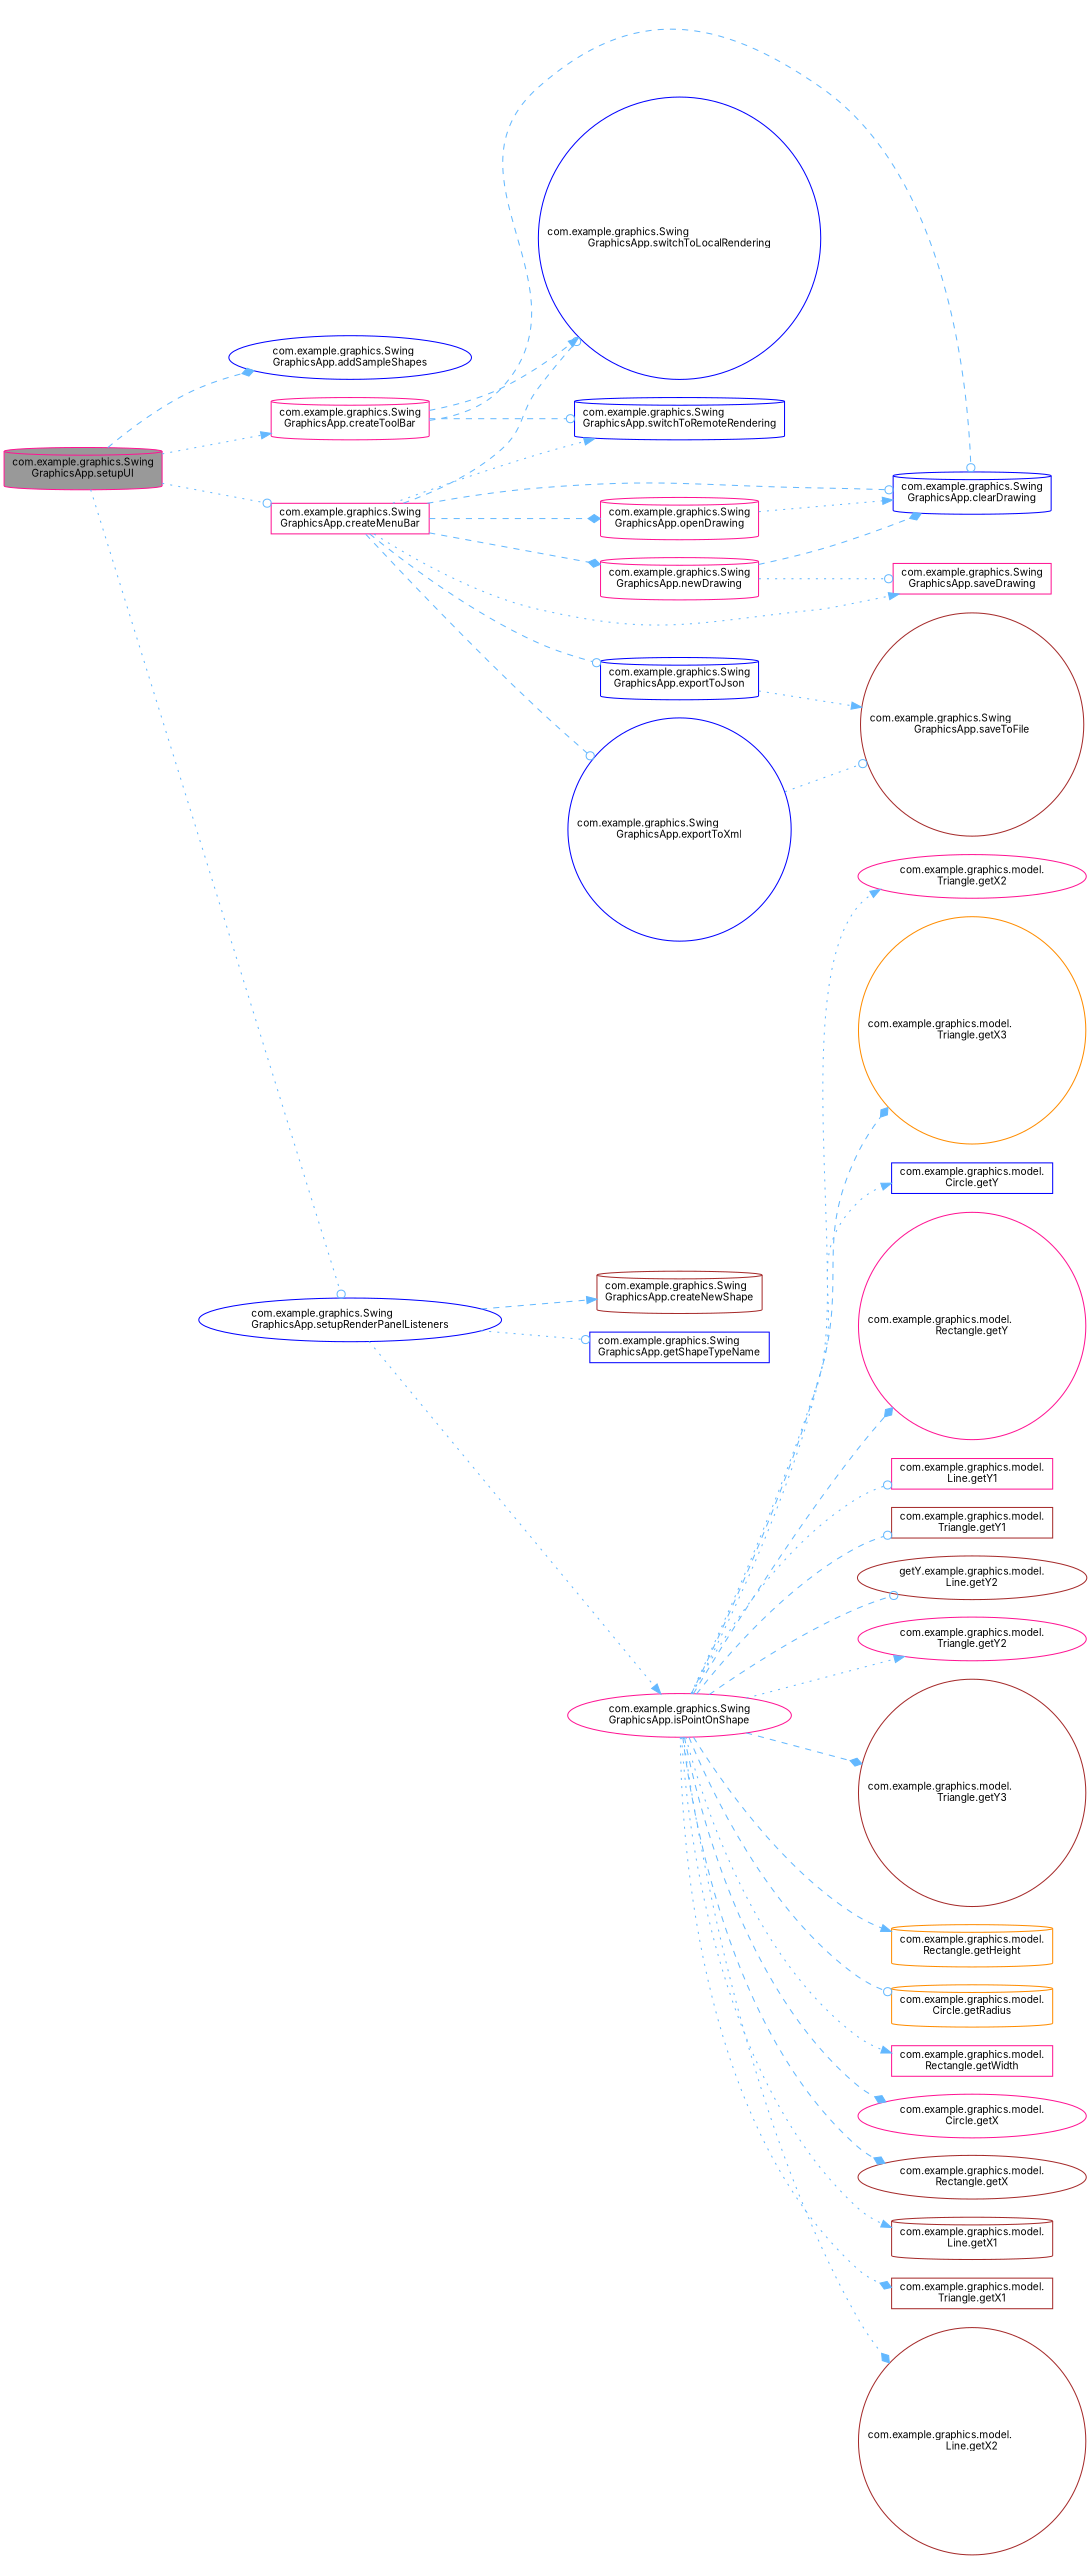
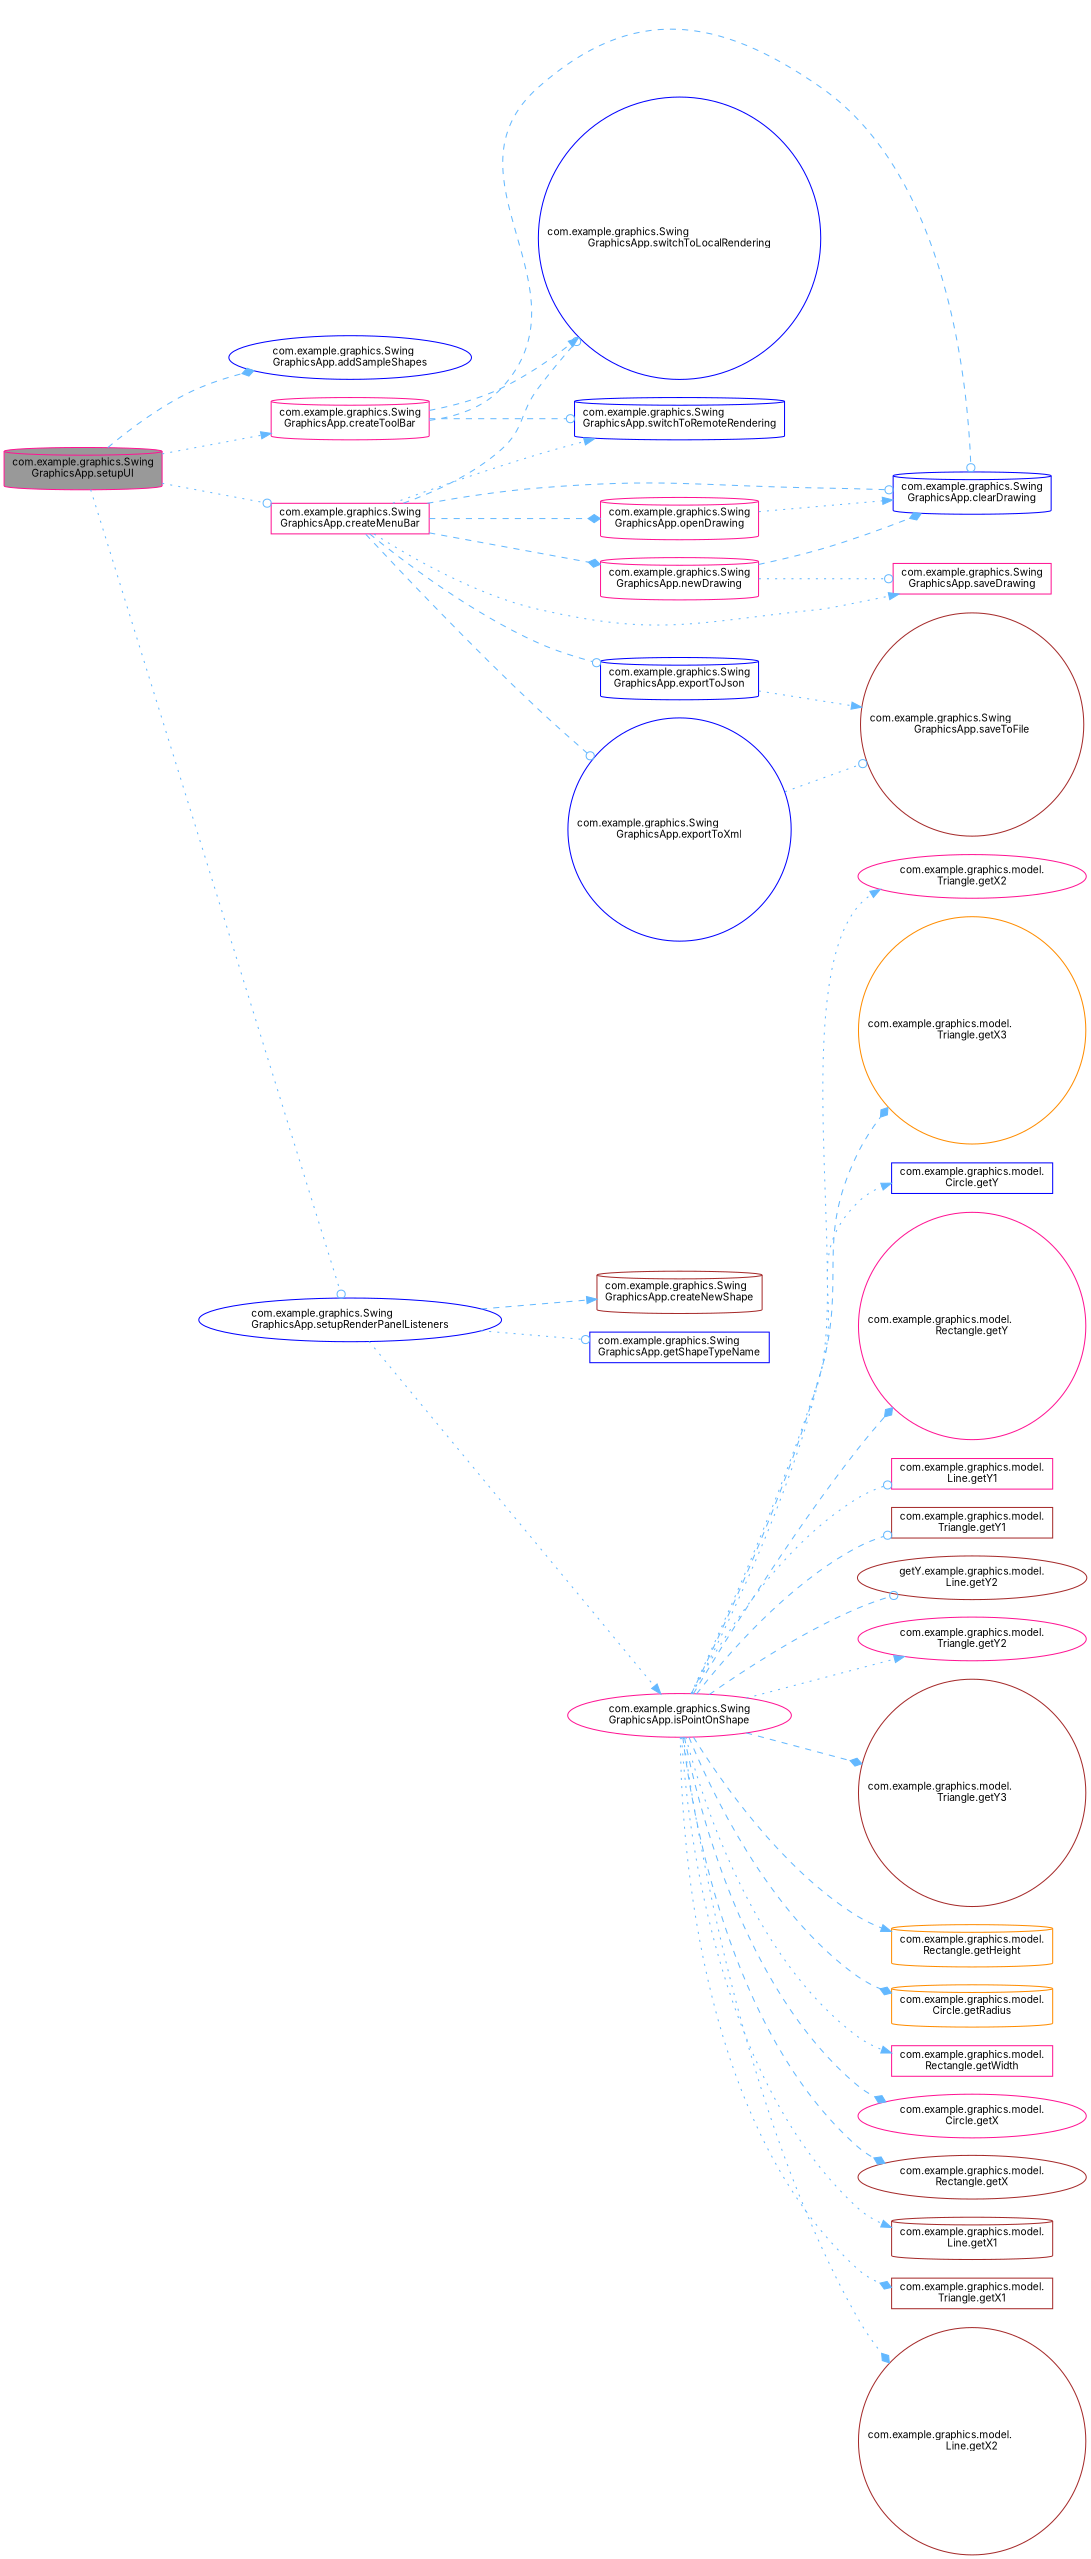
  digraph {
    fontname=Inter
    rankdir=LR
    node [color=deeppink fillcolor=white fontname=Inter fontsize=10 shape=cylinder style=filled]
    edge [arrowhead=odot color=steelblue1 fontname=Inter fontsize=10 labelfontname=Helvetica labelfontsize=10 style=dashed]
    n1 [fillcolor=grey60 fontcolor=black height=0.2 label="com.example.graphics.Swing\lGraphicsApp.setupUI" width=0.4]
    n2 [color=blue height=0.2 label="com.example.graphics.Swing\lGraphicsApp.addSampleShapes" shape=ellipse width=0.4]
    n3 [height=0.2 label="com.example.graphics.Swing\lGraphicsApp.createMenuBar" shape=box width=0.4]
    n4 [height=0.2 label="com.example.graphics.Swing\lGraphicsApp.createToolBar" width=0.4]
    n5 [color=blue height=0.2 label="com.example.graphics.Swing\lGraphicsApp.setupRenderPanelListeners" shape=ellipse width=0.4]
    n6 [color=blue height=0.2 label="com.example.graphics.Swing\lGraphicsApp.clearDrawing" width=0.4]
    n7 [color=blue height=0.2 label="com.example.graphics.Swing\lGraphicsApp.exportToJson" width=0.4]
    n8 [color=blue height=0.2 label="com.example.graphics.Swing\lGraphicsApp.exportToXml" shape=circle width=0.4]
    n9 [height=0.2 label="com.example.graphics.Swing\lGraphicsApp.newDrawing" width=0.4]
    n10 [height=0.2 label="com.example.graphics.Swing\lGraphicsApp.saveDrawing" shape=box width=0.4]
    n11 [height=0.2 label="com.example.graphics.Swing\lGraphicsApp.openDrawing" width=0.4]
    n12 [color=blue height=0.2 label="com.example.graphics.Swing\lGraphicsApp.switchToLocalRendering" shape=circle width=0.4]
    n13 [color=blue height=0.2 label="com.example.graphics.Swing\lGraphicsApp.switchToRemoteRendering" width=0.4]
    n14 [color=brown height=0.2 label="com.example.graphics.Swing\lGraphicsApp.createNewShape" width=0.4]
    n15 [color=blue height=0.2 label="com.example.graphics.Swing\lGraphicsApp.getShapeTypeName" shape=box width=0.4]
    n16 [height=0.2 label="com.example.graphics.Swing\lGraphicsApp.isPointOnShape" shape=ellipse width=0.4]
    n17 [color=brown height=0.2 label="com.example.graphics.Swing\lGraphicsApp.saveToFile" shape=circle width=0.4]
    n18 [color=darkorange height=0.2 label="com.example.graphics.model.\lRectangle.getHeight" width=0.4]
    n19 [color=darkorange height=0.2 label="com.example.graphics.model.\lCircle.getRadius" width=0.4]
    n20 [height=0.2 label="com.example.graphics.model.\lRectangle.getWidth" shape=box width=0.4]
    n21 [height=0.2 label="com.example.graphics.model.\lCircle.getX" shape=ellipse width=0.4]
    n22 [color=brown height=0.2 label="com.example.graphics.model.\lRectangle.getX" shape=ellipse width=0.4]
    n23 [color=brown height=0.2 label="com.example.graphics.model.\lLine.getX1" width=0.4]
    n24 [color=brown height=0.2 label="com.example.graphics.model.\lTriangle.getX1" shape=box width=0.4]
    n25 [color=brown height=0.2 label="com.example.graphics.model.\lLine.getX2" shape=circle width=0.4]
    n26 [height=0.2 label="com.example.graphics.model.\lTriangle.getX2" shape=ellipse width=0.4]
    n27 [color=darkorange height=0.2 label="com.example.graphics.model.\lTriangle.getX3" shape=circle width=0.4]
    n28 [color=blue height=0.2 label="com.example.graphics.model.\lCircle.getY" shape=box width=0.4]
    n29 [height=0.2 label="com.example.graphics.model.\lRectangle.getY" shape=circle width=0.4]
    n30 [height=0.2 label="com.example.graphics.model.\lLine.getY1" shape=box width=0.4]
    n31 [color=brown height=0.2 label="com.example.graphics.model.\lTriangle.getY1" shape=box width=0.4]
    n32 [color=brown height=0.2 label="getY.example.graphics.model.\lLine.getY2" shape=ellipse width=0.4]
    n33 [height=0.2 label="com.example.graphics.model.\lTriangle.getY2" shape=ellipse width=0.4]
    n34 [color=brown height=0.2 label="com.example.graphics.model.\lTriangle.getY3" shape=circle width=0.4]
    n1 -> n2 [arrowhead=diamond]
    n1 -> n3 [style=dotted]
    n1 -> n4 [arrowhead=normal style=dotted]
    n1 -> n5 [style=dotted]
    n3 -> n6
    n3 -> n7
    n3 -> n8
    n3 -> n9 [arrowhead=diamond]
    n3 -> n10 [arrowhead=normal style=dotted]
    n3 -> n11 [arrowhead=diamond]
    n3 -> n12
    n3 -> n13 [arrowhead=normal style=dotted]
    n4 -> n6
    n4 -> n12 [arrowhead=normal]
    n4 -> n13
    n5 -> n14 [arrowhead=normal]
    n5 -> n15 [style=dotted]
    n5 -> n16 [arrowhead=normal style=dotted]
    n7 -> n17 [arrowhead=normal style=dotted]
    n8 -> n17 [style=dotted]
    n9 -> n6 [arrowhead=diamond]
    n9 -> n10 [style=dotted]
    n11 -> n6 [arrowhead=normal style=dotted]
    n16 -> n18 [arrowhead=normal]
-   n16 -> n19
+   n16 -> n19 [arrowhead=diamond]
    n16 -> n20 [arrowhead=normal style=dotted]
    n16 -> n21 [arrowhead=diamond]
    n16 -> n22 [arrowhead=diamond]
    n16 -> n23 [arrowhead=normal style=dotted]
    n16 -> n24 [arrowhead=diamond style=dotted]
    n16 -> n25 [arrowhead=diamond style=dotted]
    n16 -> n26 [arrowhead=normal style=dotted]
    n16 -> n27 [arrowhead=diamond]
    n16 -> n28 [arrowhead=normal style=dotted]
    n16 -> n29 [arrowhead=diamond]
    n16 -> n30 [style=dotted]
    n16 -> n31
    n16 -> n32
    n16 -> n33 [arrowhead=normal style=dotted]
    n16 -> n34 [arrowhead=diamond]
  }
